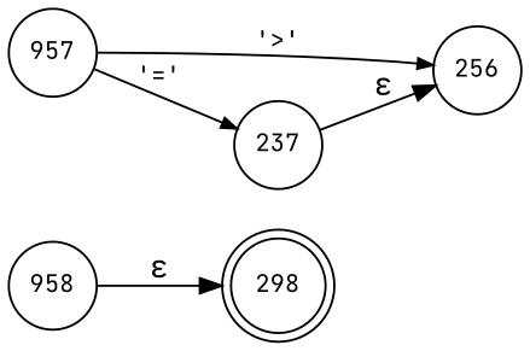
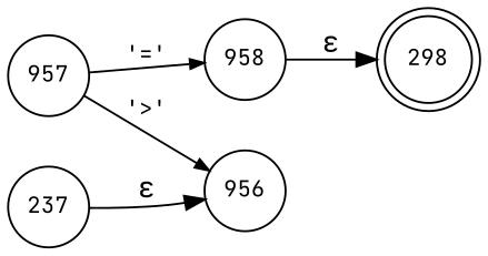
  digraph {
    fontname="JetBrains Mono"
    rankdir=LR
    node [fixedsize=true fontname="JetBrains Mono" fontsize=11 shape=circle peripheries=1]
    edge [fontname="JetBrains Mono"]
    n1 [label=298 shape=doublecircle width=.6 peripheries=""]
-   n2 [label=256 width=.55]
+   n2 [label=956 width=.55]
    n3 [label=957 width=.55]
    n4 [label=958 width=.55]
    n5 [label=237 width=.55]
    n3 -> n2 [arrowhead=normal arrowsize=.7 fontsize=11 label="'>'"]
-   n3 -> n5 [arrowhead=normal arrowsize=.7 fontsize=11 label="'='"]
+   n3 -> n4 [arrowhead=normal arrowsize=.7 fontsize=11 label="'='"]
    n4 -> n1 [label="&epsilon;"]
    n5 -> n2 [label="&epsilon;"]
  }
